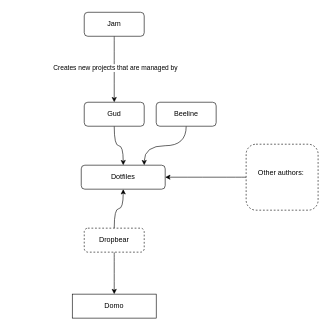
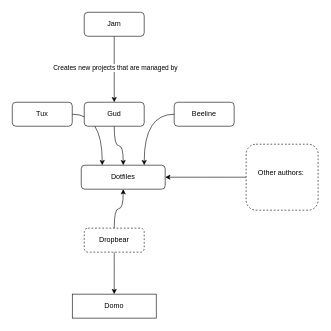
  <mxCell id="0" />
  <mxCell id="1" parent="0" />
  <mxCell id="2" style="edgeStyle=orthogonalEdgeStyle;curved=1;rounded=0;orthogonalLoop=1;jettySize=auto;html=1;entryX=0.5;entryY=0;entryDx=0;entryDy=0;startArrow=none;startFill=0;endArrow=classic;endFill=1;" edge="1" parent="1" source="4" target="10"><mxGeometry relative="1" as="geometry" /></mxCell>
  <mxCell id="3" style="edgeStyle=orthogonalEdgeStyle;curved=1;rounded=0;orthogonalLoop=1;jettySize=auto;html=1;entryX=0.5;entryY=1;entryDx=0;entryDy=0;startArrow=none;startFill=0;endArrow=classic;endFill=1;" edge="1" parent="1" source="4" target="9"><mxGeometry relative="1" as="geometry" /></mxCell>
  <mxCell id="4" value="Dropbear" style="rounded=1;whiteSpace=wrap;html=1;dashed=1;" vertex="1" parent="1"><mxGeometry x="140" y="380" width="100" height="40" as="geometry" /></mxCell>
+ <mxCell id="5" style="edgeStyle=orthogonalEdgeStyle;curved=1;rounded=0;orthogonalLoop=1;jettySize=auto;html=1;entryX=0.25;entryY=0;entryDx=0;entryDy=0;startArrow=none;startFill=0;endArrow=classic;endFill=1;" edge="1" parent="1" source="6" target="9"><mxGeometry relative="1" as="geometry" /></mxCell>
+ <mxCell id="6" value="Tux" style="rounded=1;whiteSpace=wrap;html=1;" vertex="1" parent="1"><mxGeometry x="20" y="170" width="100" height="40" as="geometry" /></mxCell>
  <mxCell id="7" style="edgeStyle=orthogonalEdgeStyle;curved=1;rounded=0;orthogonalLoop=1;jettySize=auto;html=1;entryX=0.5;entryY=0;entryDx=0;entryDy=0;startArrow=none;startFill=0;endArrow=classic;endFill=1;" edge="1" parent="1" source="8" target="9"><mxGeometry relative="1" as="geometry" /></mxCell>
  <mxCell id="8" value="Gud" style="rounded=1;whiteSpace=wrap;html=1;" vertex="1" parent="1"><mxGeometry x="140" y="170" width="100" height="40" as="geometry" /></mxCell>
  <mxCell id="9" value="Dotfiles" style="rounded=1;whiteSpace=wrap;html=1;" vertex="1" parent="1"><mxGeometry x="135" y="275" width="140" height="40" as="geometry" /></mxCell>
  <mxCell id="10" value="Domo" style="whiteSpace=wrap;html=1;rounded=0;" vertex="1" parent="1"><mxGeometry x="120" y="490" width="140" height="40" as="geometry" /></mxCell>
  <mxCell id="11" style="edgeStyle=orthogonalEdgeStyle;curved=1;rounded=0;orthogonalLoop=1;jettySize=auto;html=1;entryX=0.75;entryY=0;entryDx=0;entryDy=0;startArrow=none;startFill=0;endArrow=classic;endFill=1;" edge="1" parent="1" source="12" target="9"><mxGeometry relative="1" as="geometry" /></mxCell>
- <mxCell id="12" value="Beeline" style="rounded=1;whiteSpace=wrap;html=1;" vertex="1" parent="1"><mxGeometry x="260" y="170" width="100" height="40" as="geometry" /></mxCell>
+ <mxCell id="12" value="Beeline" style="rounded=1;whiteSpace=wrap;html=1;" vertex="1" parent="1"><mxGeometry x="290" y="170" width="100" height="40" as="geometry" /></mxCell>
  <mxCell id="13" style="edgeStyle=orthogonalEdgeStyle;curved=1;rounded=0;orthogonalLoop=1;jettySize=auto;html=1;entryX=0.5;entryY=0;entryDx=0;entryDy=0;startArrow=none;startFill=0;endArrow=classic;endFill=1;" edge="1" parent="1" source="15" target="8"><mxGeometry relative="1" as="geometry" /></mxCell>
  <mxCell id="14" value="Creates new projects that are managed by" style="edgeLabel;html=1;align=center;verticalAlign=middle;resizable=0;points=[];" vertex="1" connectable="0" parent="13"><mxGeometry x="-0.057" y="1" relative="1" as="geometry"><mxPoint as="offset" /></mxGeometry></mxCell>
  <mxCell id="15" value="Jam" style="rounded=1;whiteSpace=wrap;html=1;" vertex="1" parent="1"><mxGeometry x="140" y="20" width="100" height="40" as="geometry" /></mxCell>
  <mxCell id="16" style="edgeStyle=orthogonalEdgeStyle;curved=1;rounded=0;orthogonalLoop=1;jettySize=auto;html=1;entryX=1;entryY=0.5;entryDx=0;entryDy=0;startArrow=none;startFill=0;endArrow=classic;endFill=1;" edge="1" parent="1" source="17" target="9"><mxGeometry relative="1" as="geometry" /></mxCell>
  <mxCell id="17" value="Other authors:&amp;nbsp;&lt;br&gt;&lt;br&gt;" style="rounded=1;whiteSpace=wrap;html=1;dashed=1;" vertex="1" parent="1"><mxGeometry x="410" y="240" width="120" height="110" as="geometry" /></mxCell>
